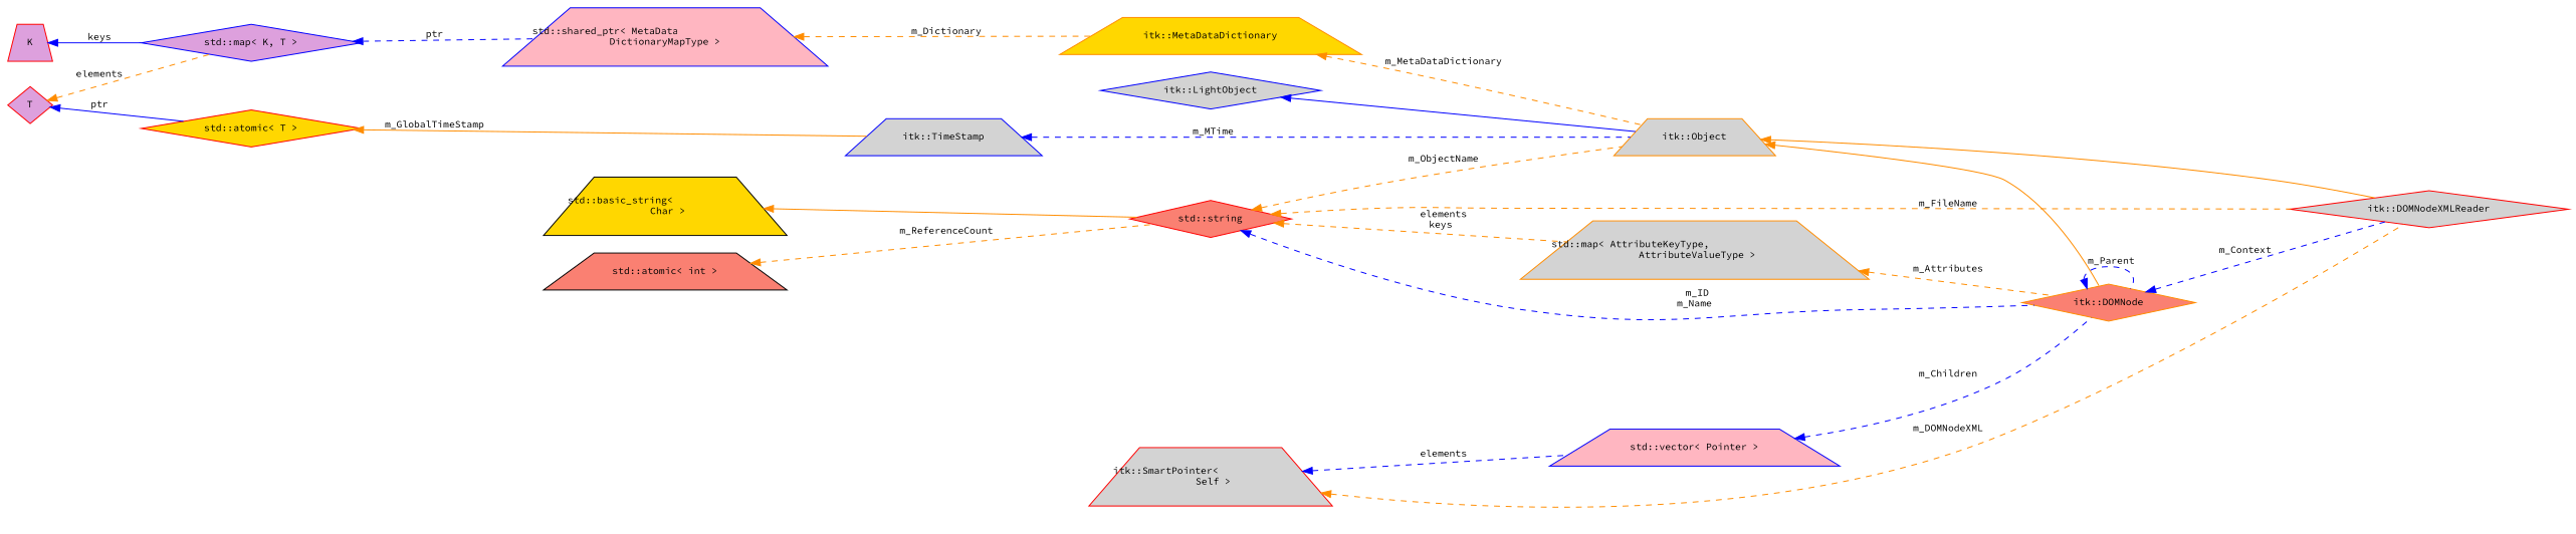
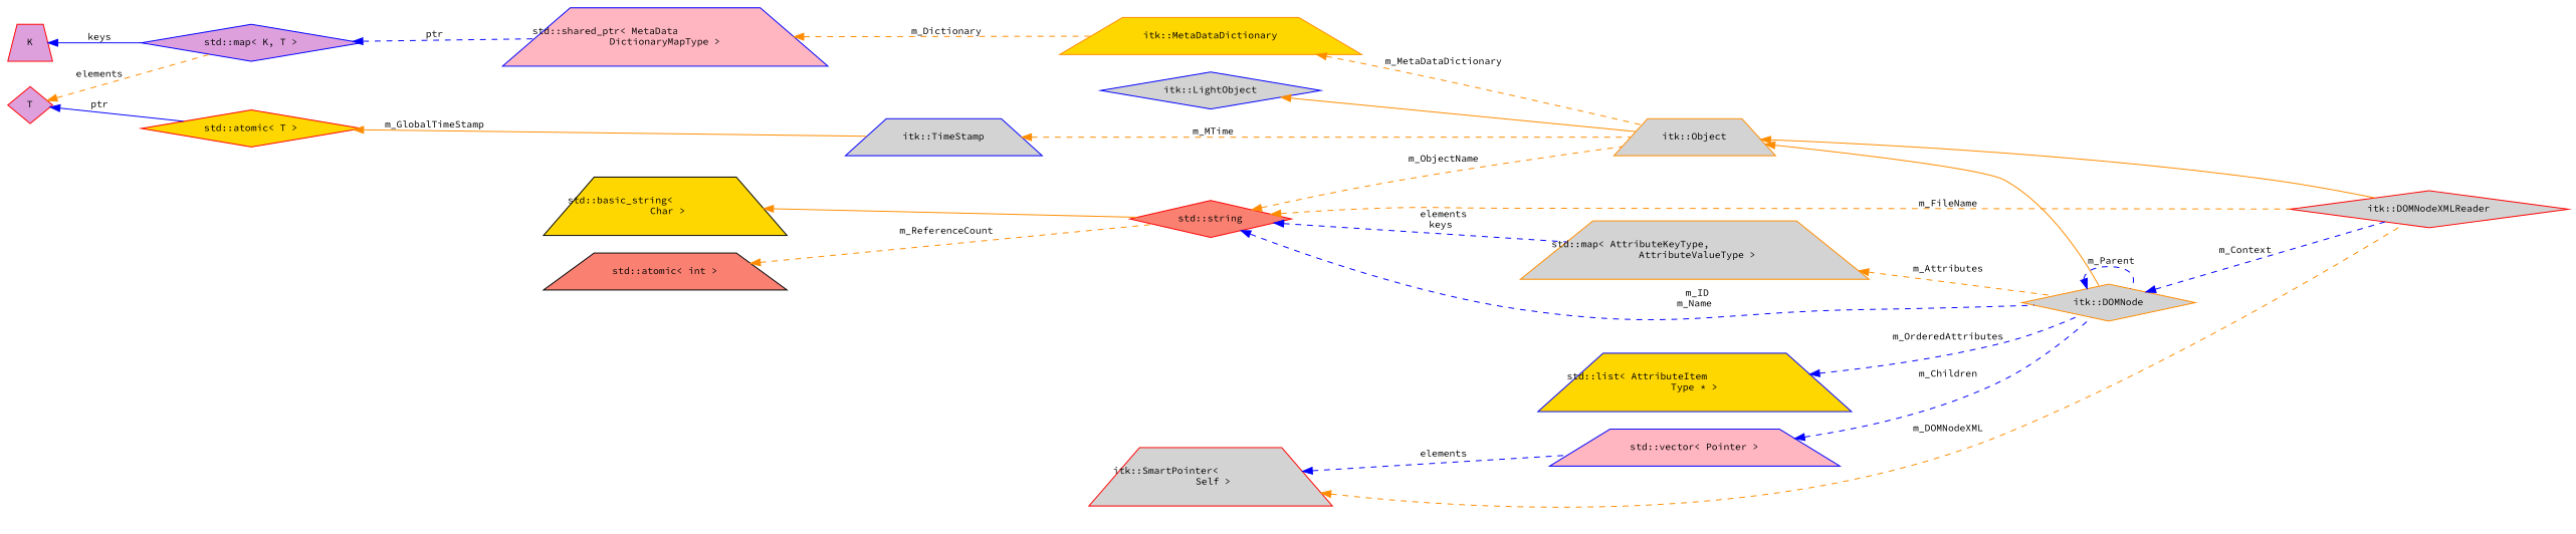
  digraph {
    fontname="Source Code Pro"
    rankdir=LR
    node [color=red fillcolor=lightgrey fontname="Source Code Pro" fontsize=10 shape=trapezium style=filled]
    edge [color=darkorange dir=back fontname="Source Code Pro" fontsize=10 labelfontname=Helvetica labelfontsize=10 style=dashed]
    n1 [fontcolor=black height=0.2 label="itk::DOMNodeXMLReader" shape=diamond width=0.4]
    n2 [color=darkorange height=0.2 label="itk::Object" width=0.4]
-   n3 [color=darkorange fillcolor=salmon height=0.2 label="itk::DOMNode" shape=diamond width=0.4]
+   n3 [color=darkorange height=0.2 label="itk::DOMNode" shape=diamond width=0.4]
    n4 [color=blue height=0.2 label="itk::LightObject" shape=diamond width=0.4]
    n5 [color=black fillcolor=salmon height=0.2 label="std::atomic\< int \>" width=0.4]
    n6 [fillcolor=salmon height=0.2 label="std::string" shape=diamond width=0.4]
    n7 [color=blue height=0.2 label="itk::TimeStamp" width=0.4]
    n8 [fillcolor=gold height=0.2 label="std::atomic\< T \>" shape=diamond width=0.4]
    n9 [fillcolor=plum height=0.2 label=T shape=diamond width=0.4]
    n10 [color=blue fillcolor=plum height=0.2 label="std::map\< K, T \>" shape=diamond width=0.4]
    n11 [color=blue fillcolor=lightpink height=0.2 label="std::shared_ptr\< MetaData\lDictionaryMapType \>" width=0.4]
    n12 [color=darkorange fillcolor=gold height=0.2 label="itk::MetaDataDictionary" width=0.4]
    n13 [fillcolor=plum height=0.2 label=K width=0.4]
    n14 [color=darkorange height=0.2 label="std::map\< AttributeKeyType,\l AttributeValueType \>" width=0.4]
    n15 [color=black fillcolor=gold height=0.2 label="std::basic_string\<\l Char \>" width=0.4]
    n16 [height=0.2 label="itk::SmartPointer\<\l Self \>" width=0.4]
    n17 [color=blue fillcolor=lightpink height=0.2 label="std::vector\< Pointer \>" width=0.4]
+   n18 [color=blue fillcolor=gold height=0.2 label="std::list\< AttributeItem\lType * \>" width=0.4]
    n2 -> n1 [style=solid]
    n2 -> n3 [style=solid]
    n3 -> n1 [color=blue label=" m_Context"]
    n3 -> n3 [color=blue label=" m_Parent"]
-   n4 -> n2 [color=blue style=solid]
+   n4 -> n2 [style=solid]
    n5 -> n6 [label=" m_ReferenceCount"]
    n6 -> n1 [label=" m_FileName"]
    n6 -> n2 [label=" m_ObjectName"]
    n6 -> n3 [color=blue label=" m_ID\nm_Name"]
-   n6 -> n14 [label=" elements\nkeys"]
-   n7 -> n2 [color=blue label=" m_MTime"]
+   n6 -> n14 [color=blue label=" elements\nkeys"]
+   n7 -> n2 [label=" m_MTime"]
    n8 -> n7 [label=" m_GlobalTimeStamp" style=solid]
    n9 -> n8 [color=blue label=" ptr" style=solid]
    n9 -> n10 [label=" elements"]
    n10 -> n11 [color=blue label=" ptr"]
    n11 -> n12 [label=" m_Dictionary"]
    n12 -> n2 [label=" m_MetaDataDictionary"]
    n13 -> n10 [color=blue label=" keys" style=solid]
    n14 -> n3 [label=" m_Attributes"]
    n15 -> n6 [style=solid]
    n16 -> n1 [label=" m_DOMNodeXML"]
    n16 -> n17 [color=blue label=" elements"]
    n17 -> n3 [color=blue label=" m_Children"]
+   n18 -> n3 [color=blue label=" m_OrderedAttributes"]
  }
